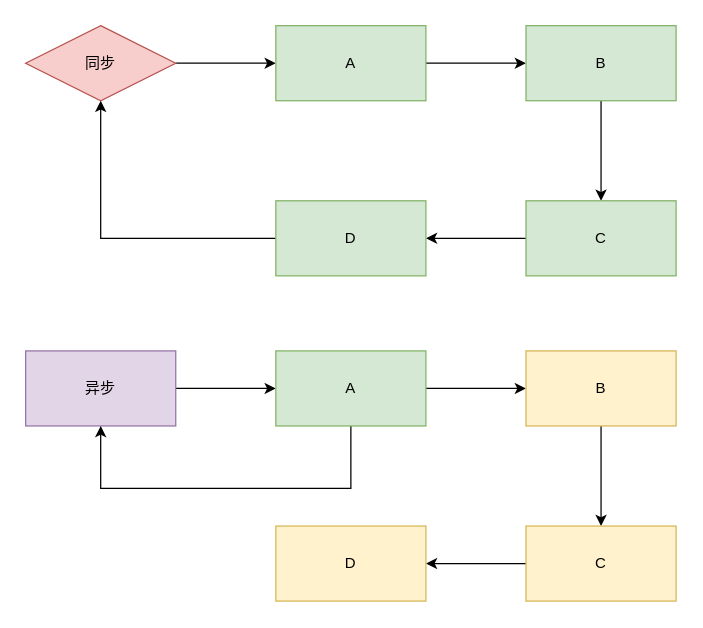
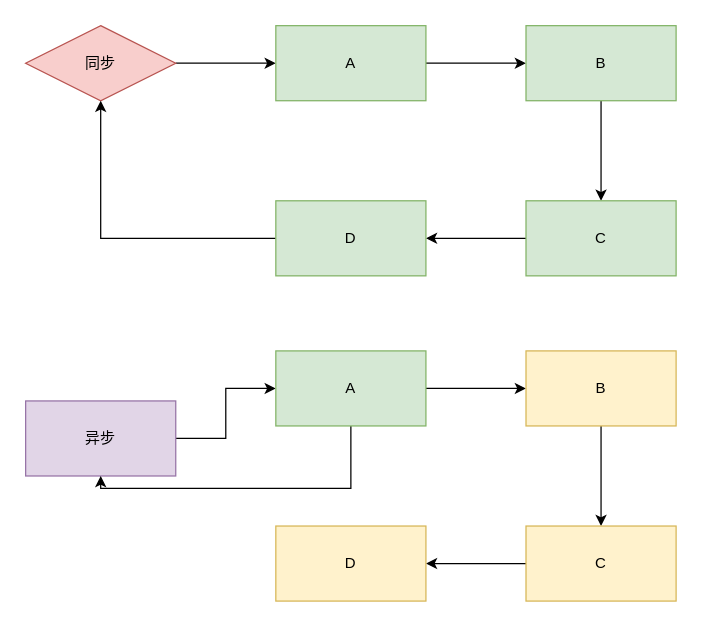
  <mxCell id="0" />
  <mxCell id="1" parent="0" />
  <mxCell id="2" value="" style="edgeStyle=orthogonalEdgeStyle;rounded=0;orthogonalLoop=1;jettySize=auto;html=1;" edge="1" parent="1" source="3" target="5"><mxGeometry relative="1" as="geometry" /></mxCell>
  <mxCell id="3" value="同步" style="rhombus;whiteSpace=wrap;html=1;fillColor=#f8cecc;strokeColor=#b85450;" vertex="1" parent="1"><mxGeometry x="20" y="20" width="120" height="60" as="geometry" /></mxCell>
  <mxCell id="4" value="" style="edgeStyle=orthogonalEdgeStyle;rounded=0;orthogonalLoop=1;jettySize=auto;html=1;" edge="1" parent="1" source="5" target="7"><mxGeometry relative="1" as="geometry" /></mxCell>
  <mxCell id="5" value="A" style="rounded=0;whiteSpace=wrap;html=1;fillColor=#d5e8d4;strokeColor=#82b366;" vertex="1" parent="1"><mxGeometry x="220" y="20" width="120" height="60" as="geometry" /></mxCell>
  <mxCell id="6" value="" style="edgeStyle=orthogonalEdgeStyle;rounded=0;orthogonalLoop=1;jettySize=auto;html=1;" edge="1" parent="1" source="7" target="9"><mxGeometry relative="1" as="geometry" /></mxCell>
  <mxCell id="7" value="B" style="rounded=0;whiteSpace=wrap;html=1;fillColor=#d5e8d4;strokeColor=#82b366;" vertex="1" parent="1"><mxGeometry x="420" y="20" width="120" height="60" as="geometry" /></mxCell>
  <mxCell id="8" value="" style="edgeStyle=orthogonalEdgeStyle;rounded=0;orthogonalLoop=1;jettySize=auto;html=1;" edge="1" parent="1" source="9" target="11"><mxGeometry relative="1" as="geometry" /></mxCell>
  <mxCell id="9" value="C" style="rounded=0;whiteSpace=wrap;html=1;fillColor=#d5e8d4;strokeColor=#82b366;" vertex="1" parent="1"><mxGeometry x="420" y="160" width="120" height="60" as="geometry" /></mxCell>
  <mxCell id="10" style="edgeStyle=orthogonalEdgeStyle;rounded=0;orthogonalLoop=1;jettySize=auto;html=1;" edge="1" parent="1" source="11" target="3"><mxGeometry relative="1" as="geometry" /></mxCell>
  <mxCell id="11" value="D" style="rounded=0;whiteSpace=wrap;html=1;fillColor=#d5e8d4;strokeColor=#82b366;" vertex="1" parent="1"><mxGeometry x="220" y="160" width="120" height="60" as="geometry" /></mxCell>
  <mxCell id="12" value="" style="edgeStyle=orthogonalEdgeStyle;rounded=0;orthogonalLoop=1;jettySize=auto;html=1;" edge="1" parent="1" source="13" target="16"><mxGeometry relative="1" as="geometry" /></mxCell>
- <mxCell id="13" value="异步" style="rounded=0;whiteSpace=wrap;html=1;fillColor=#e1d5e7;strokeColor=#9673a6;" vertex="1" parent="1"><mxGeometry x="20" y="280" width="120" height="60" as="geometry" /></mxCell>
+ <mxCell id="13" value="异步" style="rounded=0;whiteSpace=wrap;html=1;fillColor=#e1d5e7;strokeColor=#9673a6;" vertex="1" parent="1"><mxGeometry x="20" y="320" width="120" height="60" as="geometry" /></mxCell>
  <mxCell id="14" value="" style="edgeStyle=orthogonalEdgeStyle;rounded=0;orthogonalLoop=1;jettySize=auto;html=1;" edge="1" parent="1" source="16" target="18"><mxGeometry relative="1" as="geometry" /></mxCell>
  <mxCell id="15" style="edgeStyle=orthogonalEdgeStyle;rounded=0;orthogonalLoop=1;jettySize=auto;html=1;" edge="1" parent="1" source="16" target="13"><mxGeometry relative="1" as="geometry"><mxPoint x="230" y="410" as="targetPoint" /><Array as="points"><mxPoint x="280" y="390" /><mxPoint x="80" y="390" /></Array></mxGeometry></mxCell>
  <mxCell id="16" value="A" style="rounded=0;whiteSpace=wrap;html=1;fillColor=#d5e8d4;strokeColor=#82b366;" vertex="1" parent="1"><mxGeometry x="220" y="280" width="120" height="60" as="geometry" /></mxCell>
  <mxCell id="17" value="" style="edgeStyle=orthogonalEdgeStyle;rounded=0;orthogonalLoop=1;jettySize=auto;html=1;" edge="1" parent="1" source="18" target="20"><mxGeometry relative="1" as="geometry" /></mxCell>
  <mxCell id="18" value="B" style="rounded=0;whiteSpace=wrap;html=1;fillColor=#fff2cc;strokeColor=#d6b656;" vertex="1" parent="1"><mxGeometry x="420" y="280" width="120" height="60" as="geometry" /></mxCell>
  <mxCell id="19" value="" style="edgeStyle=orthogonalEdgeStyle;rounded=0;orthogonalLoop=1;jettySize=auto;html=1;" edge="1" parent="1" source="20" target="21"><mxGeometry relative="1" as="geometry" /></mxCell>
  <mxCell id="20" value="C" style="rounded=0;whiteSpace=wrap;html=1;fillColor=#fff2cc;strokeColor=#d6b656;" vertex="1" parent="1"><mxGeometry x="420" y="420" width="120" height="60" as="geometry" /></mxCell>
  <mxCell id="21" value="D" style="rounded=0;whiteSpace=wrap;html=1;fillColor=#fff2cc;strokeColor=#d6b656;" vertex="1" parent="1"><mxGeometry x="220" y="420" width="120" height="60" as="geometry" /></mxCell>
